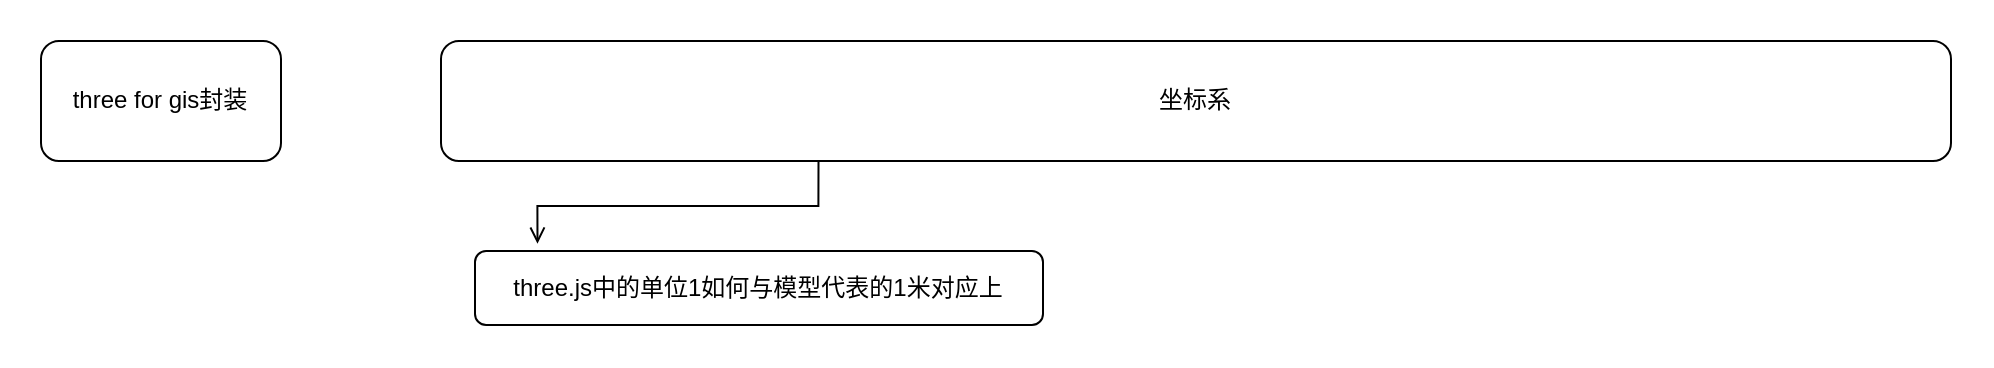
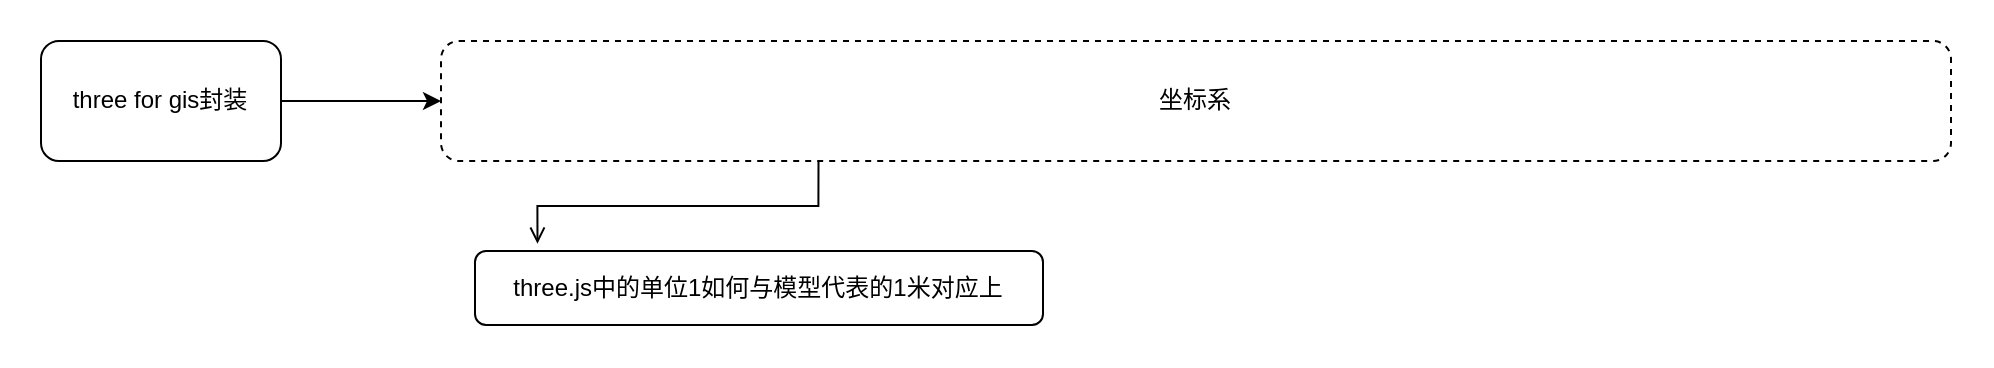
  <mxCell id="0" />
  <mxCell id="1" parent="0" />
+ <mxCell id="2" value="" style="edgeStyle=orthogonalEdgeStyle;rounded=0;orthogonalLoop=1;jettySize=auto;html=1;" edge="1" parent="1" source="3" target="5"><mxGeometry relative="1" as="geometry" /></mxCell>
  <mxCell id="3" value="three for gis封装" style="rounded=1;whiteSpace=wrap;html=1;" vertex="1" parent="1"><mxGeometry x="20" y="20" width="120" height="60" as="geometry" /></mxCell>
  <mxCell id="4" style="edgeStyle=orthogonalEdgeStyle;rounded=0;orthogonalLoop=1;jettySize=auto;html=1;exitX=0.25;exitY=1;exitDx=0;exitDy=0;entryX=0.11;entryY=-0.099;entryDx=0;entryDy=0;entryPerimeter=0;endArrow=open;" edge="1" parent="1" source="5" target="6"><mxGeometry relative="1" as="geometry" /></mxCell>
- <mxCell id="5" value="坐标系" style="whiteSpace=wrap;html=1;rounded=1;" vertex="1" parent="1"><mxGeometry x="220" y="20" width="755" height="60" as="geometry" /></mxCell>
+ <mxCell id="5" value="坐标系" style="whiteSpace=wrap;html=1;rounded=1;dashed=1;" vertex="1" parent="1"><mxGeometry x="220" y="20" width="755" height="60" as="geometry" /></mxCell>
  <mxCell id="6" value="three.js中的单位1如何与模型代表的1米对应上" style="rounded=1;whiteSpace=wrap;html=1;" vertex="1" parent="1"><mxGeometry x="237" y="125" width="284" height="37" as="geometry" /></mxCell>
